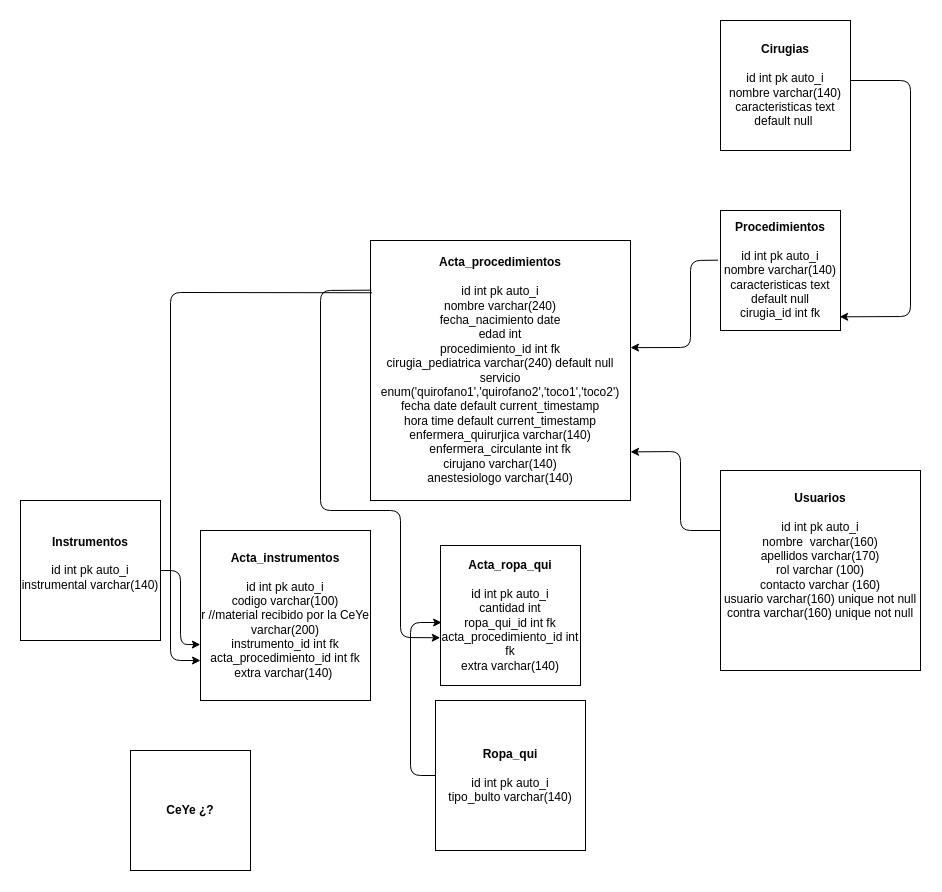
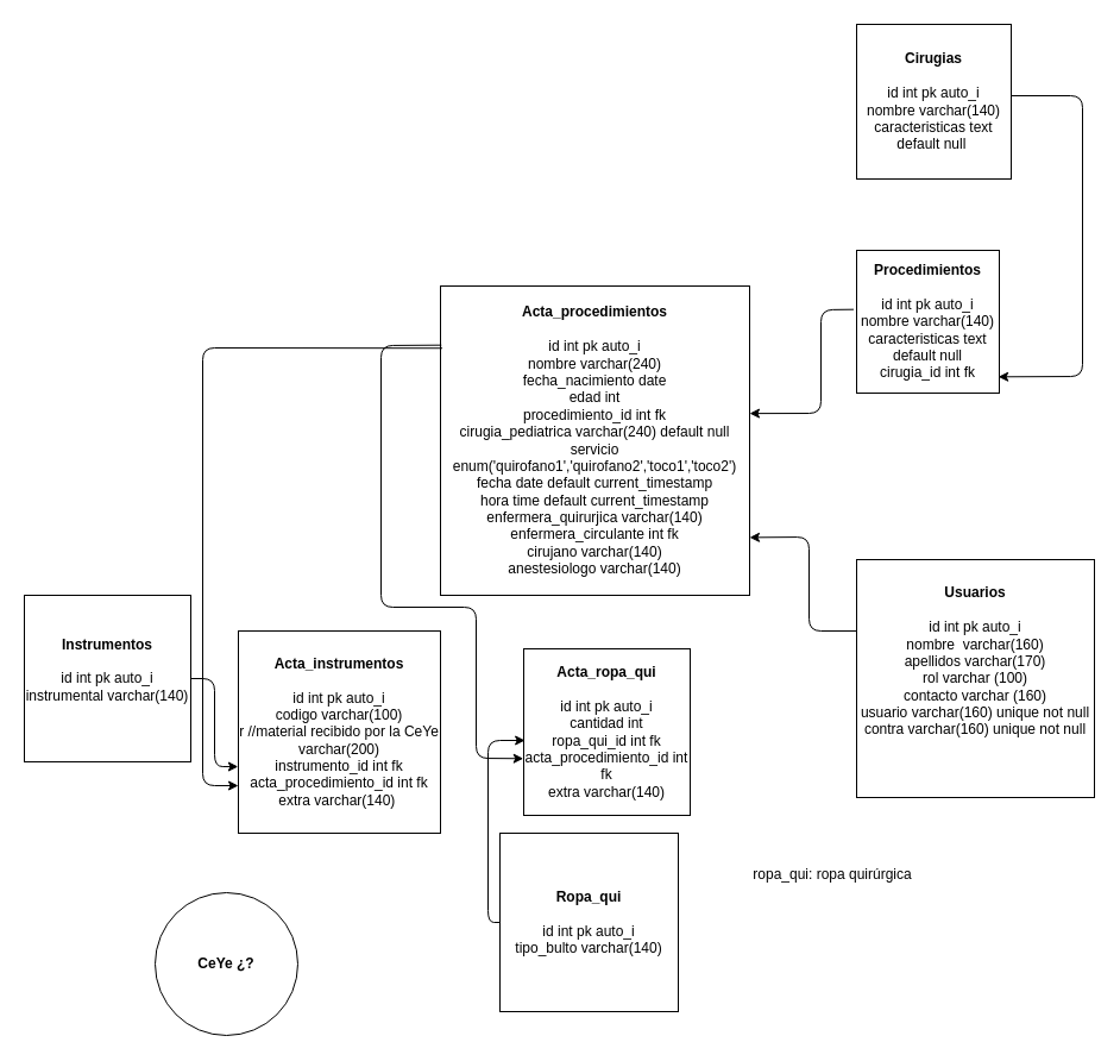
  <mxCell id="0" />
  <mxCell id="1" parent="0" />
  <mxCell id="2" value="&lt;b&gt;Procedimientos&lt;br&gt;&lt;br&gt;&lt;/b&gt;id int pk auto_i&lt;br&gt;nombre varchar(140)&lt;br&gt;caracteristicas text default null&lt;br&gt;cirugia_id int fk" style="whiteSpace=wrap;html=1;aspect=fixed;" vertex="1" parent="1"><mxGeometry x="720" y="210" width="120" height="120" as="geometry" /></mxCell>
  <mxCell id="3" value="&lt;b&gt;Cirugias&lt;/b&gt;&lt;br&gt;&lt;br&gt;id int pk auto_i&lt;br&gt;nombre varchar(140)&lt;br&gt;caracteristicas text default null&amp;nbsp;" style="whiteSpace=wrap;html=1;aspect=fixed;" vertex="1" parent="1"><mxGeometry x="720" y="20" width="130" height="130" as="geometry" /></mxCell>
  <mxCell id="4" value="&lt;b&gt;Acta_procedimientos&lt;/b&gt;&lt;br&gt;&lt;br&gt;id int pk auto_i&lt;br&gt;nombre varchar(240)&lt;br&gt;fecha_nacimiento date&lt;br&gt;edad int&lt;br&gt;procedimiento_id int fk&lt;br&gt;cirugia_pediatrica varchar(240) default null&lt;br&gt;servicio enum('quirofano1','quirofano2','toco1','toco2')&lt;br&gt;fecha date default current_timestamp&lt;br&gt;hora time default current_timestamp&lt;br&gt;enfermera_quirurjica varchar(140)&lt;br&gt;enfermera_circulante int fk&lt;br&gt;cirujano varchar(140)&lt;br&gt;anestesiologo varchar(140)&lt;br&gt;" style="whiteSpace=wrap;html=1;aspect=fixed;" vertex="1" parent="1"><mxGeometry x="370" y="240" width="260" height="260" as="geometry" /></mxCell>
- <mxCell id="5" value="&lt;b&gt;Ropa_qui&lt;br&gt;&lt;br&gt;&lt;/b&gt;id int pk auto_i&lt;br&gt;tipo_bulto varchar(140)" style="whiteSpace=wrap;html=1;aspect=fixed;" vertex="1" parent="1"><mxGeometry x="435" y="700" width="150" height="150" as="geometry" /></mxCell>
+ <mxCell id="5" value="&lt;b&gt;Ropa_qui&lt;br&gt;&lt;br&gt;&lt;/b&gt;id int pk auto_i&lt;br&gt;tipo_bulto varchar(140)" style="whiteSpace=wrap;html=1;aspect=fixed;" vertex="1" parent="1"><mxGeometry x="420" y="700" width="150" height="150" as="geometry" /></mxCell>
  <mxCell id="6" value="&lt;b&gt;Instrumentos&lt;br&gt;&lt;br&gt;&lt;/b&gt;id int pk auto_i&lt;br&gt;instrumental varchar(140)&lt;br&gt;&lt;b&gt;&lt;br&gt;&lt;/b&gt;" style="whiteSpace=wrap;html=1;aspect=fixed;" vertex="1" parent="1"><mxGeometry x="20" y="500" width="140" height="140" as="geometry" /></mxCell>
  <mxCell id="7" value="&lt;b&gt;Usuarios&lt;/b&gt;&lt;b&gt;&lt;br&gt;&lt;br&gt;&lt;/b&gt;id int pk auto_i&lt;br&gt;nombre&amp;nbsp; varchar(160)&lt;br&gt;apellidos varchar(170)&lt;br&gt;rol varchar (100)&lt;br&gt;contacto varchar (160)&lt;br&gt;usuario varchar(160) unique not null&lt;br&gt;contra varchar(160) unique not null&lt;br&gt;&amp;nbsp;&lt;br&gt;&lt;b&gt;&lt;br&gt;&lt;/b&gt;" style="whiteSpace=wrap;html=1;aspect=fixed;" vertex="1" parent="1"><mxGeometry x="720" y="470" width="200" height="200" as="geometry" /></mxCell>
- <mxCell id="8" value="&lt;b&gt;CeYe ¿?&lt;/b&gt;" style="whiteSpace=wrap;html=1;aspect=fixed;" vertex="1" parent="1"><mxGeometry x="130" y="750" width="120" height="120" as="geometry" /></mxCell>
+ <mxCell id="8" value="&lt;b&gt;CeYe ¿?&lt;/b&gt;" style="ellipse;whiteSpace=wrap;html=1;aspect=fixed;" vertex="1" parent="1"><mxGeometry x="130" y="750" width="120" height="120" as="geometry" /></mxCell>
  <mxCell id="9" value="&lt;b&gt;Acta_instrumentos&lt;br&gt;&lt;br&gt;&lt;/b&gt;id int pk auto_i&lt;br&gt;codigo varchar(100)&lt;br&gt;r //material recibido por la CeYe varchar(200)&lt;br&gt;instrumento_id int fk&lt;br&gt;acta_procedimiento_id int fk&lt;br&gt;extra varchar(140)&amp;nbsp;" style="whiteSpace=wrap;html=1;aspect=fixed;" vertex="1" parent="1"><mxGeometry x="200" y="530" width="170" height="170" as="geometry" /></mxCell>
  <mxCell id="10" value="&lt;b&gt;Acta_ropa_qui&lt;/b&gt;&lt;br&gt;&lt;br&gt;id int pk auto_i&lt;br&gt;cantidad int&lt;br&gt;ropa_qui_id int fk&lt;br&gt;acta_procedimiento_id int fk&lt;br&gt;extra varchar(140)" style="whiteSpace=wrap;html=1;aspect=fixed;" vertex="1" parent="1"><mxGeometry x="440" y="545" width="140" height="140" as="geometry" /></mxCell>
  <mxCell id="11" value="" style="endArrow=classic;html=1;entryX=0.993;entryY=0.886;entryDx=0;entryDy=0;entryPerimeter=0;" edge="1" parent="1" target="2"><mxGeometry width="50" height="50" relative="1" as="geometry"><mxPoint x="850" y="80" as="sourcePoint" /><mxPoint x="900" y="320" as="targetPoint" /><Array as="points"><mxPoint x="910" y="80" /><mxPoint x="910" y="316" /></Array></mxGeometry></mxCell>
  <mxCell id="12" value="" style="endArrow=classic;html=1;entryX=1;entryY=0.412;entryDx=0;entryDy=0;entryPerimeter=0;exitX=-0.021;exitY=0.414;exitDx=0;exitDy=0;exitPerimeter=0;" edge="1" parent="1" source="2" target="4"><mxGeometry width="50" height="50" relative="1" as="geometry"><mxPoint x="590" y="370" as="sourcePoint" /><mxPoint x="640" y="320" as="targetPoint" /><Array as="points"><mxPoint x="690" y="260" /><mxPoint x="690" y="347" /></Array></mxGeometry></mxCell>
  <mxCell id="13" value="" style="endArrow=classic;html=1;entryX=1;entryY=0.813;entryDx=0;entryDy=0;entryPerimeter=0;" edge="1" parent="1" target="4"><mxGeometry width="50" height="50" relative="1" as="geometry"><mxPoint x="720" y="530" as="sourcePoint" /><mxPoint x="710" y="480" as="targetPoint" /><Array as="points"><mxPoint x="680" y="530" /><mxPoint x="680" y="451" /></Array></mxGeometry></mxCell>
  <mxCell id="14" value="" style="endArrow=classic;html=1;exitX=0.006;exitY=0.201;exitDx=0;exitDy=0;exitPerimeter=0;entryX=0;entryY=0.765;entryDx=0;entryDy=0;entryPerimeter=0;" edge="1" parent="1" source="4" target="9"><mxGeometry width="50" height="50" relative="1" as="geometry"><mxPoint x="230" y="410" as="sourcePoint" /><mxPoint x="290" y="490" as="targetPoint" /><Array as="points"><mxPoint x="170" y="292" /><mxPoint x="170" y="660" /></Array></mxGeometry></mxCell>
  <mxCell id="15" value="" style="endArrow=classic;html=1;exitX=0.003;exitY=0.191;exitDx=0;exitDy=0;exitPerimeter=0;entryX=-0.002;entryY=0.659;entryDx=0;entryDy=0;entryPerimeter=0;" edge="1" parent="1" source="4" target="10"><mxGeometry width="50" height="50" relative="1" as="geometry"><mxPoint x="250" y="410" as="sourcePoint" /><mxPoint x="300" y="360" as="targetPoint" /><Array as="points"><mxPoint x="320" y="290" /><mxPoint x="320" y="510" /><mxPoint x="400" y="510" /><mxPoint x="400" y="637" /></Array></mxGeometry></mxCell>
  <mxCell id="16" value="" style="endArrow=classic;html=1;exitX=1;exitY=0.5;exitDx=0;exitDy=0;entryX=-0.001;entryY=0.671;entryDx=0;entryDy=0;entryPerimeter=0;" edge="1" parent="1" source="6" target="9"><mxGeometry width="50" height="50" relative="1" as="geometry"><mxPoint x="300" y="720" as="sourcePoint" /><mxPoint x="350" y="670" as="targetPoint" /><Array as="points"><mxPoint x="180" y="570" /><mxPoint x="180" y="644" /></Array></mxGeometry></mxCell>
  <mxCell id="17" value="" style="endArrow=classic;html=1;exitX=0;exitY=0.5;exitDx=0;exitDy=0;entryX=0.008;entryY=0.55;entryDx=0;entryDy=0;entryPerimeter=0;" edge="1" parent="1" source="5" target="10"><mxGeometry width="50" height="50" relative="1" as="geometry"><mxPoint x="330" y="790" as="sourcePoint" /><mxPoint x="380" y="740" as="targetPoint" /><Array as="points"><mxPoint x="410" y="775" /><mxPoint x="410" y="622" /></Array></mxGeometry></mxCell>
+ <mxCell id="18" value="ropa_qui: ropa quirúrgica" style="text;html=1;strokeColor=none;fillColor=none;align=center;verticalAlign=middle;whiteSpace=wrap;rounded=0;" vertex="1" parent="1"><mxGeometry x="620" y="720" width="160" height="30" as="geometry" /></mxCell>
